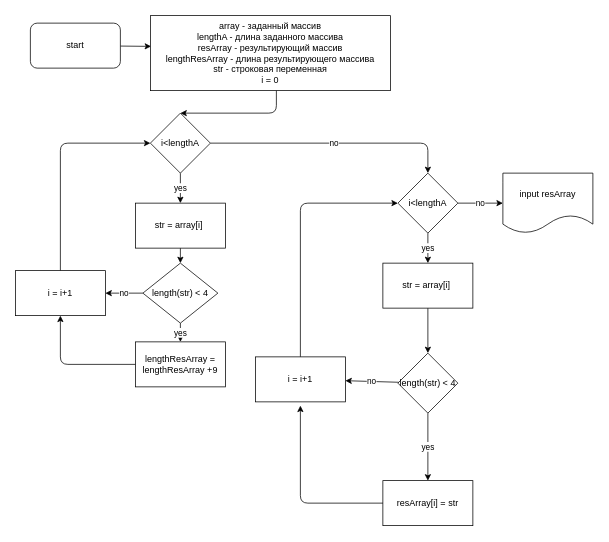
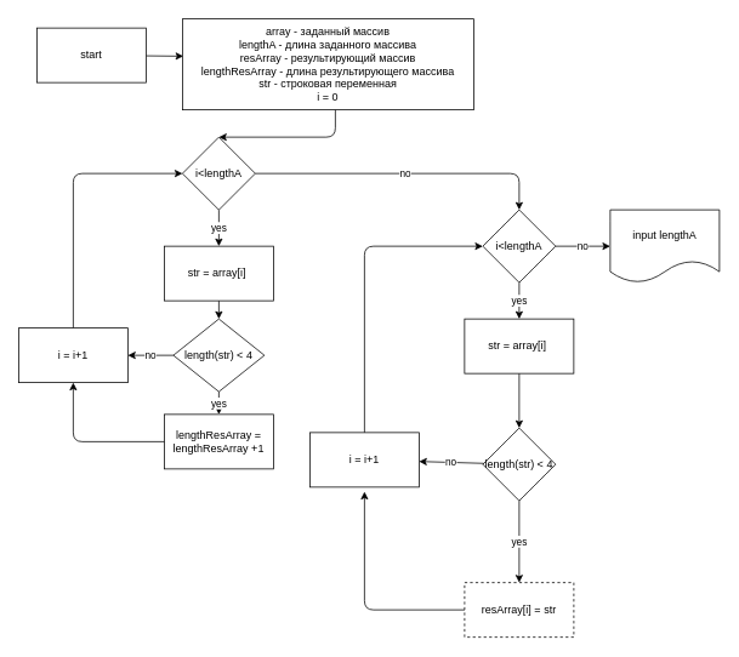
  <mxCell id="0" />
  <mxCell id="1" parent="0" />
  <mxCell id="2" value="" style="edgeStyle=none;html=1;entryX=0.003;entryY=0.41;entryDx=0;entryDy=0;entryPerimeter=0;" parent="1" source="3" edge="1" target="5"><mxGeometry relative="1" as="geometry"><mxPoint x="360" y="180" as="targetPoint" /></mxGeometry></mxCell>
- <mxCell id="3" value="start" style="rounded=1;whiteSpace=wrap;html=1;" parent="1" vertex="1"><mxGeometry x="40" y="30" width="120" height="60" as="geometry" /></mxCell>
+ <mxCell id="3" value="start" style="whiteSpace=wrap;html=1;rounded=0;" parent="1" vertex="1"><mxGeometry x="40" y="30" width="120" height="60" as="geometry" /></mxCell>
  <mxCell id="4" style="edgeStyle=none;html=1;entryX=0.5;entryY=0;entryDx=0;entryDy=0;exitX=0.525;exitY=0.994;exitDx=0;exitDy=0;exitPerimeter=0;" edge="1" parent="1" source="5" target="23"><mxGeometry relative="1" as="geometry"><Array as="points"><mxPoint x="368" y="150" /></Array></mxGeometry></mxCell>
  <mxCell id="5" value="array - заданный массив&lt;br&gt;lengthA - длина заданного массива&lt;br&gt;resArray - результирующий массив&lt;br&gt;lengthResArray - длина результирующего массива&lt;br&gt;str - строковая переменная&lt;br&gt;i = 0" style="rounded=0;whiteSpace=wrap;html=1;" parent="1" vertex="1"><mxGeometry x="200" width="320" height="100" as="geometry" y="20" /></mxCell>
  <mxCell id="6" value="" style="edgeStyle=none;html=1;" parent="1" source="7" target="13" edge="1"><mxGeometry relative="1" as="geometry" /></mxCell>
  <mxCell id="7" value="str = array[i]&amp;nbsp;" style="rounded=0;whiteSpace=wrap;html=1;" parent="1" vertex="1"><mxGeometry x="510" y="350" width="120" height="60" as="geometry" /></mxCell>
  <mxCell id="8" value="yes" style="edgeStyle=none;html=1;" parent="1" source="10" target="7" edge="1"><mxGeometry relative="1" as="geometry" /></mxCell>
  <mxCell id="9" value="no" style="edgeStyle=none;html=1;" parent="1" source="10" edge="1"><mxGeometry relative="1" as="geometry"><mxPoint x="670" y="270" as="targetPoint" /></mxGeometry></mxCell>
  <mxCell id="10" value="i&amp;lt;lengthA" style="rhombus;whiteSpace=wrap;html=1;" parent="1" vertex="1"><mxGeometry x="530" y="230" width="80" height="80" as="geometry" /></mxCell>
  <mxCell id="11" value="yes" style="edgeStyle=none;html=1;" parent="1" source="13" target="14" edge="1"><mxGeometry relative="1" as="geometry" /></mxCell>
  <mxCell id="12" value="no" style="edgeStyle=none;html=1;" parent="1" source="13" target="16" edge="1"><mxGeometry relative="1" as="geometry" /></mxCell>
  <mxCell id="13" value="length(str) &amp;lt; 4" style="rhombus;whiteSpace=wrap;html=1;" parent="1" vertex="1"><mxGeometry x="530" y="470" width="80" height="80" as="geometry" /></mxCell>
- <mxCell id="14" value="resArray[i] = str" style="whiteSpace=wrap;html=1;" parent="1" vertex="1"><mxGeometry x="510" y="640" width="120" height="60" as="geometry" /></mxCell>
+ <mxCell id="14" value="resArray[i] = str" style="whiteSpace=wrap;html=1;dashed=1;" parent="1" vertex="1"><mxGeometry x="510" y="640" width="120" height="60" as="geometry" /></mxCell>
  <mxCell id="15" style="edgeStyle=none;html=1;entryX=0;entryY=0.5;entryDx=0;entryDy=0;" parent="1" source="16" target="10" edge="1"><mxGeometry relative="1" as="geometry"><Array as="points"><mxPoint x="400" y="270" /></Array></mxGeometry></mxCell>
  <mxCell id="16" value="i = i+1" style="rounded=0;whiteSpace=wrap;html=1;" parent="1" vertex="1"><mxGeometry x="340" y="475" width="120" height="60" as="geometry" /></mxCell>
- <mxCell id="17" value="input resArray" style="shape=document;whiteSpace=wrap;html=1;boundedLbl=1;" parent="1" vertex="1"><mxGeometry x="670" y="230" width="120" height="80" as="geometry" /></mxCell>
+ <mxCell id="17" value="input lengthA" style="shape=document;whiteSpace=wrap;html=1;boundedLbl=1;" parent="1" vertex="1"><mxGeometry x="670" y="230" width="120" height="80" as="geometry" /></mxCell>
  <mxCell id="18" value="" style="endArrow=classic;html=1;exitX=0;exitY=0.5;exitDx=0;exitDy=0;" parent="1" source="14" edge="1"><mxGeometry width="50" height="50" relative="1" as="geometry"><mxPoint x="570" y="570" as="sourcePoint" /><mxPoint x="400" y="540" as="targetPoint" /><Array as="points"><mxPoint x="400" y="670" /></Array></mxGeometry></mxCell>
  <mxCell id="19" value="" style="edgeStyle=none;html=1;" edge="1" parent="1" source="20" target="26"><mxGeometry relative="1" as="geometry" /></mxCell>
  <mxCell id="20" value="str = array[i]&amp;nbsp;" style="rounded=0;whiteSpace=wrap;html=1;" vertex="1" parent="1"><mxGeometry x="180" y="270" width="120" height="60" as="geometry" /></mxCell>
  <mxCell id="21" value="yes" style="edgeStyle=none;html=1;" edge="1" parent="1" source="23" target="20"><mxGeometry relative="1" as="geometry" /></mxCell>
  <mxCell id="22" value="no" style="edgeStyle=none;html=1;entryX=0.5;entryY=0;entryDx=0;entryDy=0;" edge="1" parent="1" source="23" target="10"><mxGeometry relative="1" as="geometry"><Array as="points"><mxPoint x="570" y="190" /></Array></mxGeometry></mxCell>
  <mxCell id="23" value="i&amp;lt;lengthA" style="rhombus;whiteSpace=wrap;html=1;" vertex="1" parent="1"><mxGeometry x="200" y="150" width="80" height="80" as="geometry" /></mxCell>
  <mxCell id="24" value="yes" style="edgeStyle=none;html=1;" edge="1" parent="1" source="26" target="27"><mxGeometry relative="1" as="geometry" /></mxCell>
  <mxCell id="25" value="no" style="edgeStyle=none;html=1;" edge="1" parent="1" source="26" target="29"><mxGeometry relative="1" as="geometry" /></mxCell>
  <mxCell id="26" value="length(str) &amp;lt; 4" style="rhombus;whiteSpace=wrap;html=1;" vertex="1" parent="1"><mxGeometry x="190" y="350" width="100" height="80" as="geometry" /></mxCell>
- <mxCell id="27" value="lengthResArray = lengthResArray +9" style="whiteSpace=wrap;html=1;" vertex="1" parent="1"><mxGeometry x="180" y="455" width="120" height="60" as="geometry" /></mxCell>
+ <mxCell id="27" value="lengthResArray = lengthResArray +1" style="whiteSpace=wrap;html=1;" vertex="1" parent="1"><mxGeometry x="180" y="455" width="120" height="60" as="geometry" /></mxCell>
  <mxCell id="28" style="edgeStyle=none;html=1;entryX=0;entryY=0.5;entryDx=0;entryDy=0;" edge="1" parent="1" source="29" target="23"><mxGeometry relative="1" as="geometry"><Array as="points"><mxPoint x="80" y="190" /></Array></mxGeometry></mxCell>
  <mxCell id="29" value="i = i+1" style="rounded=0;whiteSpace=wrap;html=1;" vertex="1" parent="1"><mxGeometry x="20" y="360" width="120" height="60" as="geometry" /></mxCell>
  <mxCell id="30" value="" style="endArrow=classic;html=1;exitX=0;exitY=0.5;exitDx=0;exitDy=0;entryX=0.5;entryY=1;entryDx=0;entryDy=0;" edge="1" parent="1" source="27" target="29"><mxGeometry width="50" height="50" relative="1" as="geometry"><mxPoint x="230" y="490" as="sourcePoint" /><mxPoint x="60" y="460" as="targetPoint" /><Array as="points"><mxPoint x="80" y="485" /></Array></mxGeometry></mxCell>
